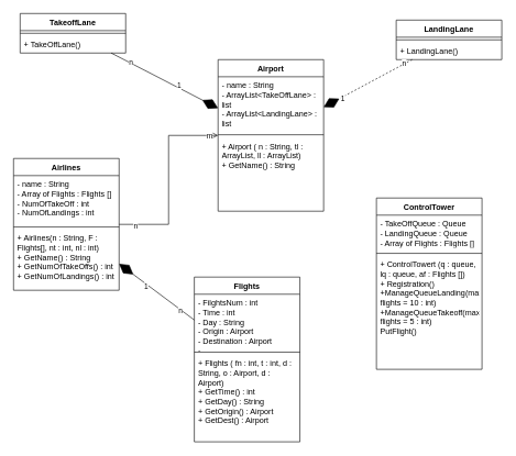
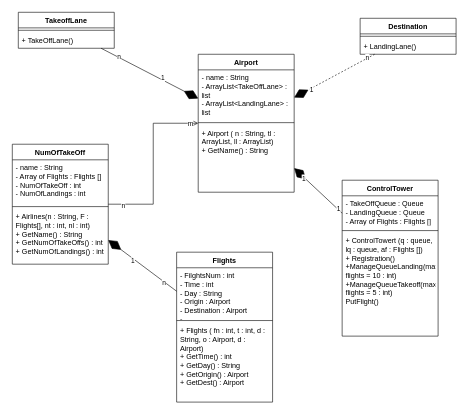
  <mxCell id="0" />
  <mxCell id="1" parent="0" />
  <mxCell id="2" value="ControlTower" style="swimlane;fontStyle=1;align=center;verticalAlign=top;childLayout=stackLayout;horizontal=1;startSize=26;horizontalStack=0;resizeParent=1;resizeParentMax=0;resizeLast=0;collapsible=1;marginBottom=0;whiteSpace=wrap;html=1;" vertex="1" parent="1"><mxGeometry x="570" y="300" width="160" height="260" as="geometry" /></mxCell>
  <mxCell id="3" value="- TakeOffQueue : Queue&lt;div&gt;- LandingQueue : Queue&lt;/div&gt;&lt;div&gt;- Array of Flights : Flights []&lt;/div&gt;" style="text;strokeColor=none;fillColor=none;align=left;verticalAlign=top;spacingLeft=4;spacingRight=4;overflow=hidden;rotatable=0;points=[[0,0.5],[1,0.5]];portConstraint=eastwest;whiteSpace=wrap;html=1;" vertex="1" parent="2"><mxGeometry y="26" width="160" height="54" as="geometry" /></mxCell>
  <mxCell id="4" value="" style="line;strokeWidth=1;fillColor=none;align=left;verticalAlign=middle;spacingTop=-1;spacingLeft=3;spacingRight=3;rotatable=0;labelPosition=right;points=[];portConstraint=eastwest;strokeColor=inherit;" vertex="1" parent="2"><mxGeometry y="80" width="160" height="8" as="geometry" /></mxCell>
  <mxCell id="5" value="+ ControlTowert (q : queue, lq : queue, af : Flights [])&lt;div&gt;+ Registration()&lt;/div&gt;&lt;div&gt;+ManageQueueLanding(max flights = 10 : int)&lt;/div&gt;&lt;div&gt;&lt;span style=&quot;background-color: initial;&quot;&gt;+ManageQueueTakeoff(max flights = 5 : int)&lt;/span&gt;&lt;/div&gt;&lt;div&gt;&lt;span style=&quot;background-color: initial;&quot;&gt;PutFlight()&lt;/span&gt;&lt;/div&gt;&lt;div&gt;&lt;br&gt;&lt;/div&gt;" style="text;strokeColor=none;fillColor=none;align=left;verticalAlign=top;spacingLeft=4;spacingRight=4;overflow=hidden;rotatable=0;points=[[0,0.5],[1,0.5]];portConstraint=eastwest;whiteSpace=wrap;html=1;" vertex="1" parent="2"><mxGeometry y="88" width="160" height="172" as="geometry" /></mxCell>
- <mxCell id="6" value="Airlines" style="swimlane;fontStyle=1;align=center;verticalAlign=top;childLayout=stackLayout;horizontal=1;startSize=26;horizontalStack=0;resizeParent=1;resizeParentMax=0;resizeLast=0;collapsible=1;marginBottom=0;whiteSpace=wrap;html=1;" vertex="1" parent="1"><mxGeometry x="20" y="240" width="160" height="200" as="geometry" /></mxCell>
+ <mxCell id="6" value="NumOfTakeOff" style="swimlane;fontStyle=1;align=center;verticalAlign=top;childLayout=stackLayout;horizontal=1;startSize=26;horizontalStack=0;resizeParent=1;resizeParentMax=0;resizeLast=0;collapsible=1;marginBottom=0;whiteSpace=wrap;html=1;" vertex="1" parent="1"><mxGeometry x="20" y="240" width="160" height="200" as="geometry" /></mxCell>
  <mxCell id="7" value="- name : String&lt;div&gt;- Array of Flights : Flights []&lt;/div&gt;&lt;div&gt;- NumOfTakeOff : int&lt;/div&gt;&lt;div&gt;- NumOfLandings : int&lt;/div&gt;" style="text;strokeColor=none;fillColor=none;align=left;verticalAlign=top;spacingLeft=4;spacingRight=4;overflow=hidden;rotatable=0;points=[[0,0.5],[1,0.5]];portConstraint=eastwest;whiteSpace=wrap;html=1;" vertex="1" parent="6"><mxGeometry y="26" width="160" height="74" as="geometry" /></mxCell>
  <mxCell id="8" value="" style="line;strokeWidth=1;fillColor=none;align=left;verticalAlign=middle;spacingTop=-1;spacingLeft=3;spacingRight=3;rotatable=0;labelPosition=right;points=[];portConstraint=eastwest;strokeColor=inherit;" vertex="1" parent="6"><mxGeometry y="100" width="160" height="8" as="geometry" /></mxCell>
  <mxCell id="9" value="+ Airlines(n : String, F : Flights[], nt : int, nl : int)&lt;div&gt;+ GetName() : String&lt;/div&gt;&lt;div&gt;+ GetNumOfTakeOffs() : int&lt;/div&gt;&lt;div&gt;+ GetNumOfLandings() : int&lt;/div&gt;" style="text;strokeColor=none;fillColor=none;align=left;verticalAlign=top;spacingLeft=4;spacingRight=4;overflow=hidden;rotatable=0;points=[[0,0.5],[1,0.5]];portConstraint=eastwest;whiteSpace=wrap;html=1;" vertex="1" parent="6"><mxGeometry y="108" width="160" height="92" as="geometry" /></mxCell>
  <mxCell id="10" value="TakeoffLane" style="swimlane;fontStyle=1;align=center;verticalAlign=top;childLayout=stackLayout;horizontal=1;startSize=26;horizontalStack=0;resizeParent=1;resizeParentMax=0;resizeLast=0;collapsible=1;marginBottom=0;whiteSpace=wrap;html=1;" vertex="1" parent="1"><mxGeometry x="30" y="20" width="160" height="60" as="geometry" /></mxCell>
  <mxCell id="11" value="" style="line;strokeWidth=1;fillColor=none;align=left;verticalAlign=middle;spacingTop=-1;spacingLeft=3;spacingRight=3;rotatable=0;labelPosition=right;points=[];portConstraint=eastwest;strokeColor=inherit;" vertex="1" parent="10"><mxGeometry y="26" width="160" height="8" as="geometry" /></mxCell>
  <mxCell id="12" value="+ TakeOffLane()" style="text;strokeColor=none;fillColor=none;align=left;verticalAlign=top;spacingLeft=4;spacingRight=4;overflow=hidden;rotatable=0;points=[[0,0.5],[1,0.5]];portConstraint=eastwest;whiteSpace=wrap;html=1;" vertex="1" parent="10"><mxGeometry y="34" width="160" height="26" as="geometry" /></mxCell>
- <mxCell id="13" value="LandingLane" style="swimlane;fontStyle=1;align=center;verticalAlign=top;childLayout=stackLayout;horizontal=1;startSize=26;horizontalStack=0;resizeParent=1;resizeParentMax=0;resizeLast=0;collapsible=1;marginBottom=0;whiteSpace=wrap;html=1;" vertex="1" parent="1"><mxGeometry x="600" y="30" width="160" height="60" as="geometry" /></mxCell>
+ <mxCell id="13" value="Destination" style="swimlane;fontStyle=1;align=center;verticalAlign=top;childLayout=stackLayout;horizontal=1;startSize=26;horizontalStack=0;resizeParent=1;resizeParentMax=0;resizeLast=0;collapsible=1;marginBottom=0;whiteSpace=wrap;html=1;" vertex="1" parent="1"><mxGeometry x="600" y="30" width="160" height="60" as="geometry" /></mxCell>
  <mxCell id="14" value="" style="line;strokeWidth=1;fillColor=none;align=left;verticalAlign=middle;spacingTop=-1;spacingLeft=3;spacingRight=3;rotatable=0;labelPosition=right;points=[];portConstraint=eastwest;strokeColor=inherit;" vertex="1" parent="13"><mxGeometry y="26" width="160" height="8" as="geometry" /></mxCell>
  <mxCell id="15" value="+ LandingLane()" style="text;strokeColor=none;fillColor=none;align=left;verticalAlign=top;spacingLeft=4;spacingRight=4;overflow=hidden;rotatable=0;points=[[0,0.5],[1,0.5]];portConstraint=eastwest;whiteSpace=wrap;html=1;" vertex="1" parent="13"><mxGeometry y="34" width="160" height="26" as="geometry" /></mxCell>
  <mxCell id="16" value="Airport" style="swimlane;fontStyle=1;align=center;verticalAlign=top;childLayout=stackLayout;horizontal=1;startSize=26;horizontalStack=0;resizeParent=1;resizeParentMax=0;resizeLast=0;collapsible=1;marginBottom=0;whiteSpace=wrap;html=1;" vertex="1" parent="1"><mxGeometry x="330" y="90" width="160" height="230" as="geometry" /></mxCell>
  <mxCell id="17" value="- name : String&lt;div&gt;- ArrayList&amp;lt;TakeOffLane&amp;gt; : list&lt;/div&gt;&lt;div&gt;- ArrayList&amp;lt;LandingLane&amp;gt; : list&lt;/div&gt;" style="text;strokeColor=none;fillColor=none;align=left;verticalAlign=top;spacingLeft=4;spacingRight=4;overflow=hidden;rotatable=0;points=[[0,0.5],[1,0.5]];portConstraint=eastwest;whiteSpace=wrap;html=1;" vertex="1" parent="16"><mxGeometry y="26" width="160" height="84" as="geometry" /></mxCell>
  <mxCell id="18" value="" style="line;strokeWidth=1;fillColor=none;align=left;verticalAlign=middle;spacingTop=-1;spacingLeft=3;spacingRight=3;rotatable=0;labelPosition=right;points=[];portConstraint=eastwest;strokeColor=inherit;" vertex="1" parent="16"><mxGeometry y="110" width="160" height="8" as="geometry" /></mxCell>
  <mxCell id="19" value="+ Airport ( n : String, tl : ArrayList, ll : ArrayList)&lt;div&gt;+ GetName() : String&lt;/div&gt;&lt;div&gt;&lt;br&gt;&lt;/div&gt;" style="text;strokeColor=none;fillColor=none;align=left;verticalAlign=top;spacingLeft=4;spacingRight=4;overflow=hidden;rotatable=0;points=[[0,0.5],[1,0.5]];portConstraint=eastwest;whiteSpace=wrap;html=1;" vertex="1" parent="16"><mxGeometry y="118" width="160" height="112" as="geometry" /></mxCell>
  <mxCell id="20" value="Flights" style="swimlane;fontStyle=1;align=center;verticalAlign=top;childLayout=stackLayout;horizontal=1;startSize=26;horizontalStack=0;resizeParent=1;resizeParentMax=0;resizeLast=0;collapsible=1;marginBottom=0;whiteSpace=wrap;html=1;" vertex="1" parent="1"><mxGeometry x="294" y="420" width="160" height="250" as="geometry" /></mxCell>
  <mxCell id="21" value="- FilghtsNum : int&lt;div&gt;- Time : int&lt;/div&gt;&lt;div&gt;- Day : String&lt;/div&gt;&lt;div&gt;- Origin : Airport&lt;/div&gt;&lt;div&gt;- Destination : Airport&lt;/div&gt;&lt;div&gt;-&amp;nbsp;&lt;/div&gt;" style="text;strokeColor=none;fillColor=none;align=left;verticalAlign=top;spacingLeft=4;spacingRight=4;overflow=hidden;rotatable=0;points=[[0,0.5],[1,0.5]];portConstraint=eastwest;whiteSpace=wrap;html=1;" vertex="1" parent="20"><mxGeometry y="26" width="160" height="84" as="geometry" /></mxCell>
  <mxCell id="22" value="" style="line;strokeWidth=1;fillColor=none;align=left;verticalAlign=middle;spacingTop=-1;spacingLeft=3;spacingRight=3;rotatable=0;labelPosition=right;points=[];portConstraint=eastwest;strokeColor=inherit;" vertex="1" parent="20"><mxGeometry y="110" width="160" height="8" as="geometry" /></mxCell>
  <mxCell id="23" value="+ Flights ( fn : int, t : int, d : String, o : Airport, d : Airport)&lt;div&gt;+ GetTime() : int&lt;/div&gt;&lt;div&gt;+ GetDay() : String&lt;/div&gt;&lt;div&gt;+ GetOrigin() : Airport&lt;/div&gt;&lt;div&gt;+ GetDest() : Airport&lt;/div&gt;" style="text;strokeColor=none;fillColor=none;align=left;verticalAlign=top;spacingLeft=4;spacingRight=4;overflow=hidden;rotatable=0;points=[[0,0.5],[1,0.5]];portConstraint=eastwest;whiteSpace=wrap;html=1;" vertex="1" parent="20"><mxGeometry y="118" width="160" height="132" as="geometry" /></mxCell>
  <mxCell id="24" value="" style="endArrow=diamondThin;endFill=1;endSize=24;html=1;rounded=0;" edge="1" parent="1" source="10" target="16"><mxGeometry width="160" relative="1" as="geometry"><mxPoint x="290" y="200" as="sourcePoint" /><mxPoint x="450" y="200" as="targetPoint" /></mxGeometry></mxCell>
  <mxCell id="25" value="n" style="edgeLabel;html=1;align=center;verticalAlign=middle;resizable=0;points=[];" vertex="1" connectable="0" parent="24"><mxGeometry x="-0.635" y="1" relative="1" as="geometry"><mxPoint as="offset" /></mxGeometry></mxCell>
  <mxCell id="26" value="1" style="edgeLabel;html=1;align=center;verticalAlign=middle;resizable=0;points=[];" vertex="1" connectable="0" parent="24"><mxGeometry x="0.25" y="3" relative="1" as="geometry"><mxPoint as="offset" /></mxGeometry></mxCell>
  <mxCell id="27" value="" style="endArrow=diamondThin;endFill=1;endSize=24;html=1;rounded=0;dashed=1;" edge="1" parent="1" source="13" target="16"><mxGeometry width="160" relative="1" as="geometry"><mxPoint x="448" y="116" as="sourcePoint" /><mxPoint x="410" y="210" as="targetPoint" /></mxGeometry></mxCell>
  <mxCell id="28" value="1" style="edgeLabel;html=1;align=center;verticalAlign=middle;resizable=0;points=[];" vertex="1" connectable="0" parent="27"><mxGeometry x="0.593" y="1" relative="1" as="geometry"><mxPoint as="offset" /></mxGeometry></mxCell>
  <mxCell id="29" value="n" style="edgeLabel;html=1;align=center;verticalAlign=middle;resizable=0;points=[];" vertex="1" connectable="0" parent="27"><mxGeometry x="-0.819" y="-1" relative="1" as="geometry"><mxPoint as="offset" /></mxGeometry></mxCell>
  <mxCell id="30" value="" style="endArrow=open;html=1;edgeStyle=orthogonalEdgeStyle;rounded=0;" edge="1" parent="1" source="6" target="16"><mxGeometry relative="1" as="geometry"><mxPoint x="290" y="200" as="sourcePoint" /><mxPoint x="450" y="200" as="targetPoint" /></mxGeometry></mxCell>
  <mxCell id="31" value="n" style="edgeLabel;html=1;align=center;verticalAlign=middle;resizable=0;points=[];" vertex="1" connectable="0" parent="30"><mxGeometry x="-0.835" y="-2" relative="1" as="geometry"><mxPoint as="offset" /></mxGeometry></mxCell>
  <mxCell id="32" value="m" style="edgeLabel;html=1;align=center;verticalAlign=middle;resizable=0;points=[];" vertex="1" connectable="0" parent="30"><mxGeometry x="0.901" relative="1" as="geometry"><mxPoint as="offset" /></mxGeometry></mxCell>
+ <mxCell id="33" value="" style="endArrow=diamondThin;endFill=1;endSize=24;html=1;rounded=0;" edge="1" parent="1" source="2" target="16"><mxGeometry width="160" relative="1" as="geometry"><mxPoint x="610" y="153" as="sourcePoint" /><mxPoint x="450" y="232" as="targetPoint" /></mxGeometry></mxCell>
+ <mxCell id="34" value="1" style="edgeLabel;html=1;align=center;verticalAlign=middle;resizable=0;points=[];" vertex="1" connectable="0" parent="33"><mxGeometry x="0.593" y="1" relative="1" as="geometry"><mxPoint as="offset" /></mxGeometry></mxCell>
+ <mxCell id="35" value="1" style="edgeLabel;html=1;align=center;verticalAlign=middle;resizable=0;points=[];" vertex="1" connectable="0" parent="33"><mxGeometry x="-0.819" y="-1" relative="1" as="geometry"><mxPoint as="offset" /></mxGeometry></mxCell>
  <mxCell id="36" value="" style="endArrow=diamondThin;endFill=1;endSize=24;html=1;rounded=0;" edge="1" parent="1" source="20" target="6"><mxGeometry width="160" relative="1" as="geometry"><mxPoint x="448" y="116" as="sourcePoint" /><mxPoint x="406" y="200" as="targetPoint" /></mxGeometry></mxCell>
  <mxCell id="37" value="n" style="edgeLabel;html=1;align=center;verticalAlign=middle;resizable=0;points=[];" vertex="1" connectable="0" parent="36"><mxGeometry x="-0.635" y="1" relative="1" as="geometry"><mxPoint as="offset" /></mxGeometry></mxCell>
  <mxCell id="38" value="1" style="edgeLabel;html=1;align=center;verticalAlign=middle;resizable=0;points=[];" vertex="1" connectable="0" parent="36"><mxGeometry x="0.25" y="3" relative="1" as="geometry"><mxPoint as="offset" /></mxGeometry></mxCell>
